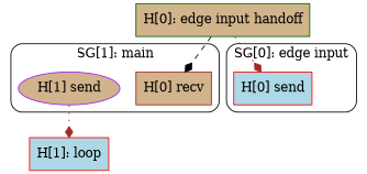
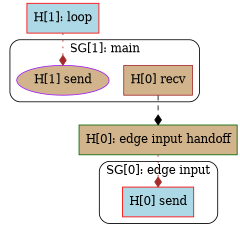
  digraph {
    node [color=red fillcolor=tan shape=box style=filled]
    edge [arrowhead=diamond color=brown style=dotted]
    n1 [color=brown label="H[0] recv"]
    n2 [color=purple label="H[1] send" shape=ellipse]
    n3 [fillcolor=lightblue label="H[0] send"]
    n4 [fillcolor=lightblue label="H[1]: loop"]
    n5 [color=darkgreen label="H[0]: edge input handoff"]
    subgraph cluster_1 {
      label="SG[1]: main"
      style=rounded
      n1
      n2
    }
    subgraph cluster_2 {
      label="SG[0]: edge input"
      style=rounded
      n3
    }
-   n2 -> n4
-   n5 -> n1 [color=black style=dashed]
+   n4 -> n2
+   n1 -> n5 [color=black style=dashed]
    n5 -> n3
  }
